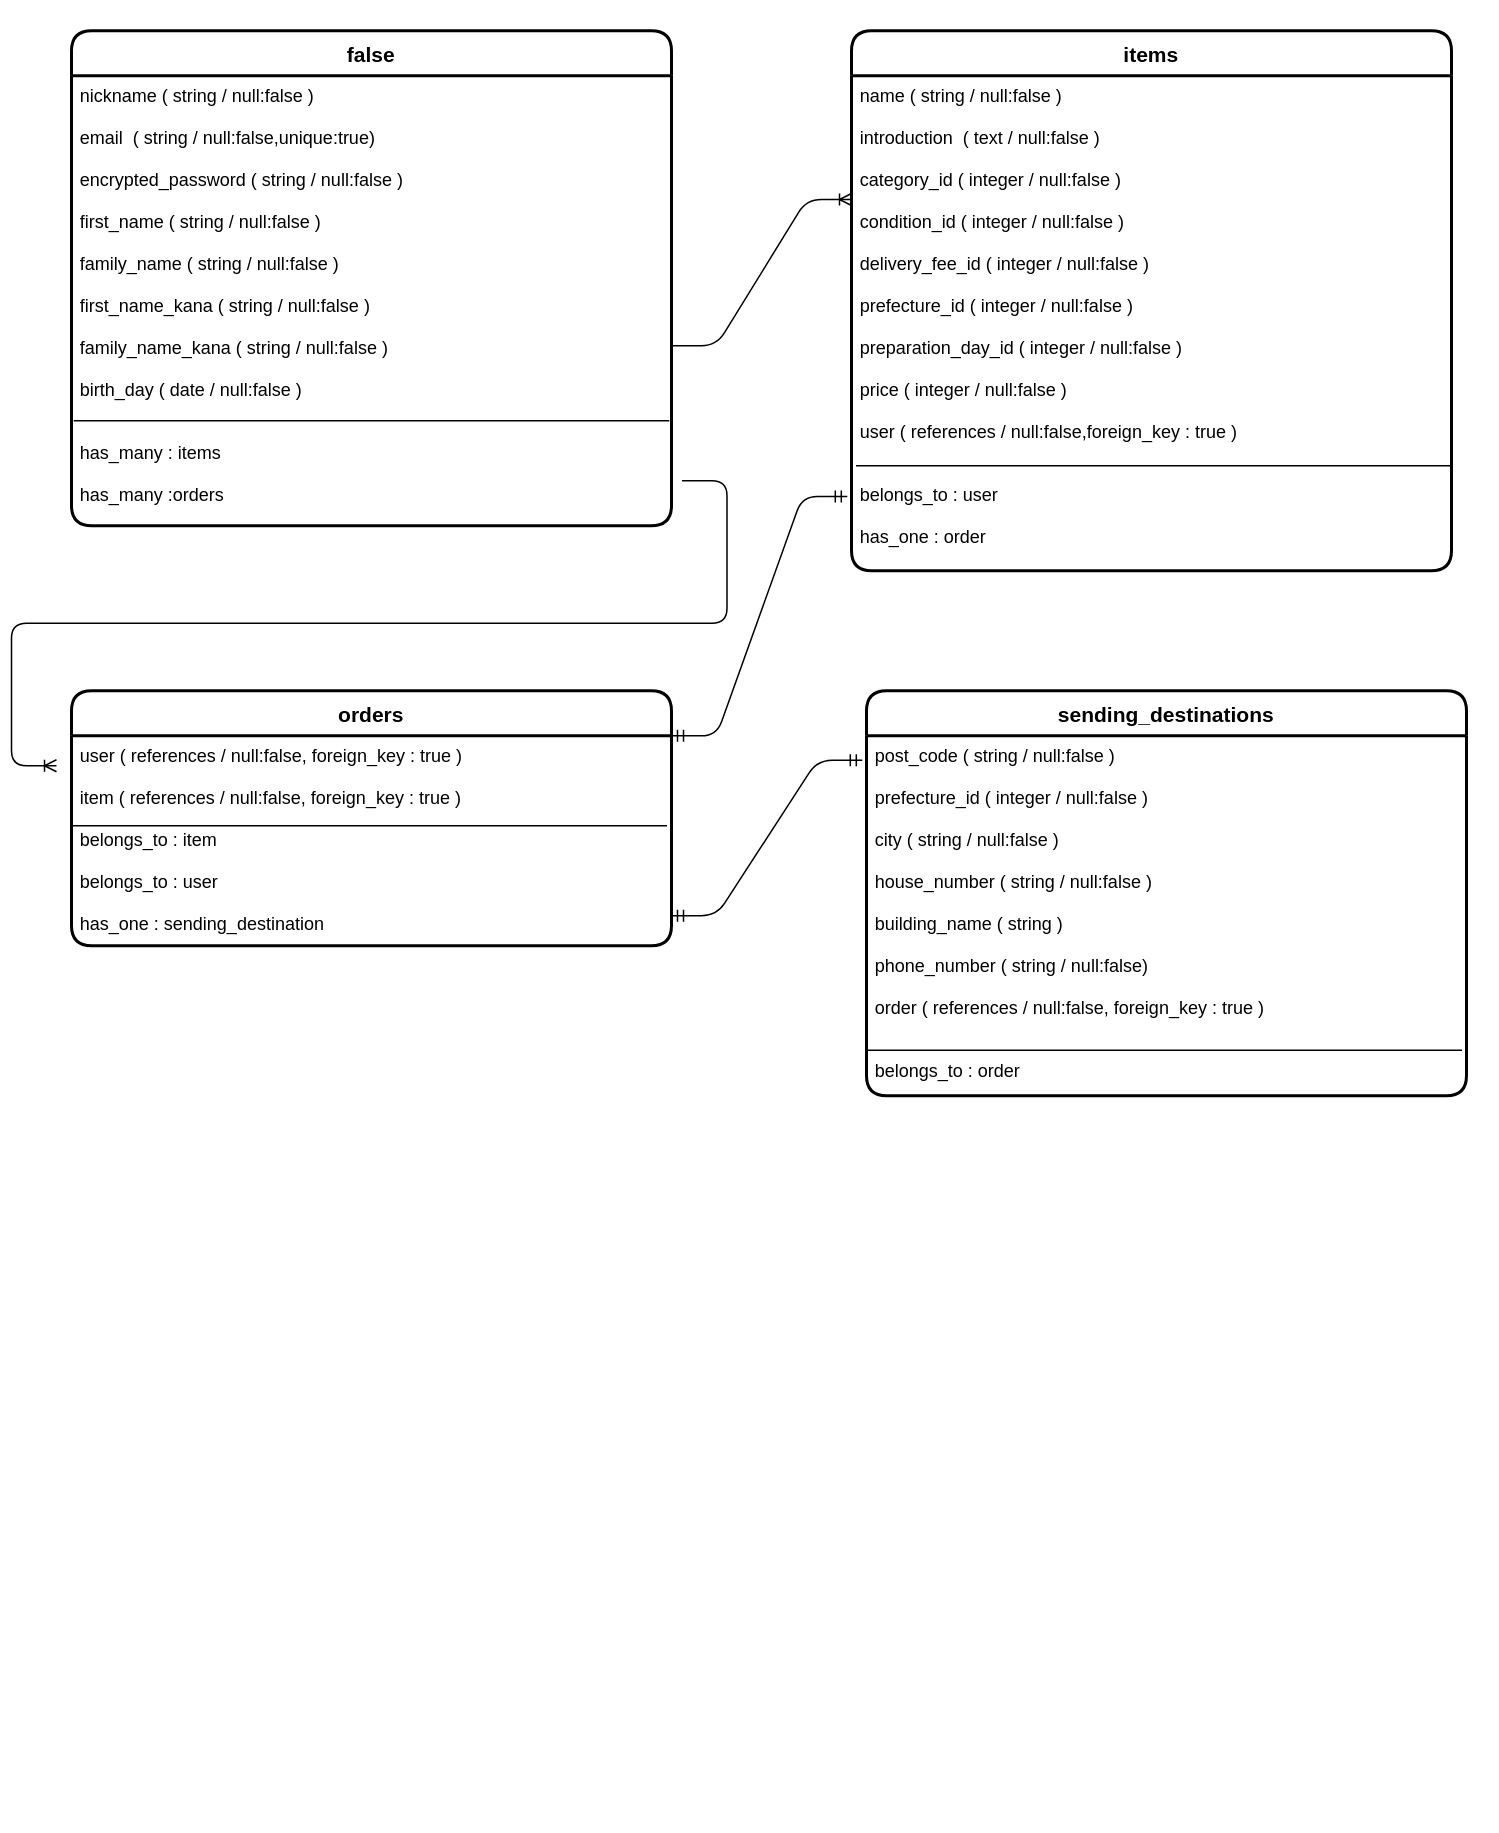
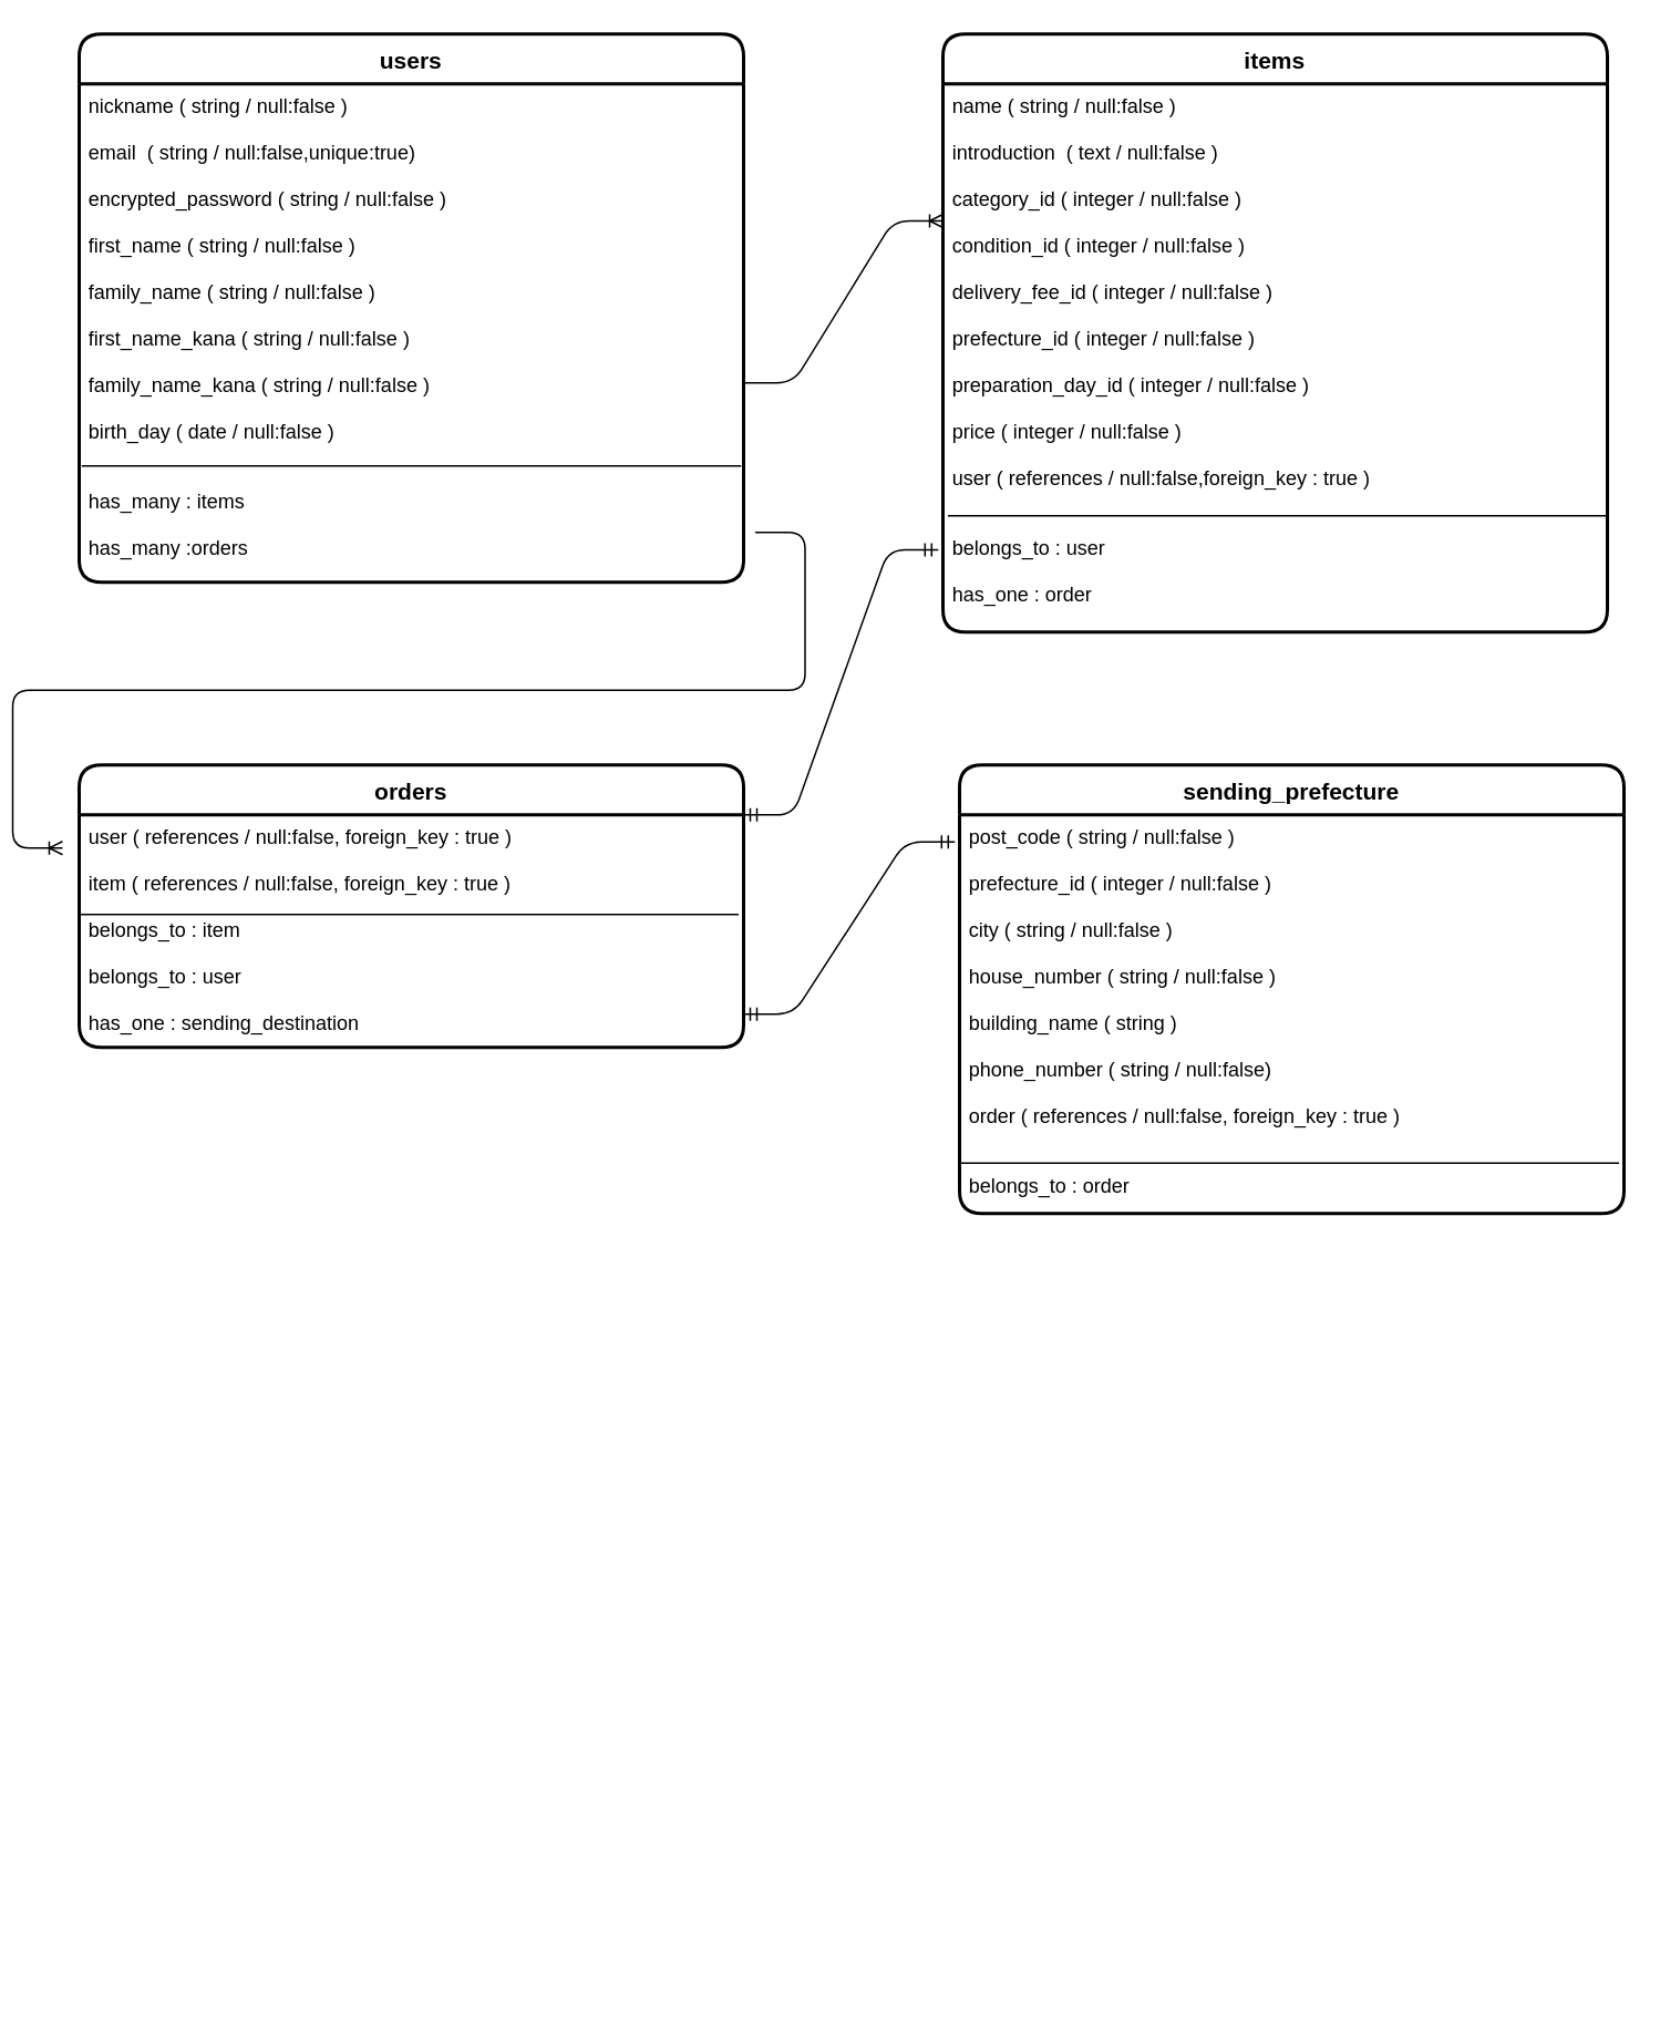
  <mxCell id="0" />
  <mxCell id="1" parent="0" />
  <mxCell id="2" value="" style="endArrow=none;html=1;fontSize=18;" parent="1" edge="1"><mxGeometry width="50" height="50" relative="1" as="geometry"><mxPoint x="835" y="1200" as="sourcePoint" /><mxPoint x="835" y="1200" as="targetPoint" /></mxGeometry></mxCell>
- <mxCell id="3" value="false" style="swimlane;childLayout=stackLayout;horizontal=1;startSize=30;horizontalStack=0;rounded=1;fontSize=14;fontStyle=1;strokeWidth=2;resizeParent=0;resizeLast=1;shadow=0;dashed=0;align=center;" parent="1" vertex="1"><mxGeometry x="30" y="20" width="400" height="330" as="geometry" /></mxCell>
+ <mxCell id="3" value="users" style="swimlane;childLayout=stackLayout;horizontal=1;startSize=30;horizontalStack=0;rounded=1;fontSize=14;fontStyle=1;strokeWidth=2;resizeParent=0;resizeLast=1;shadow=0;dashed=0;align=center;" parent="1" vertex="1"><mxGeometry x="30" y="20" width="400" height="330" as="geometry" /></mxCell>
  <mxCell id="4" value="nickname ( string / null:false )&#10;&#10;email  ( string / null:false,unique:true)&#10;&#10;encrypted_password ( string / null:false )&#10;&#10;first_name ( string / null:false )&#10;&#10;family_name ( string / null:false )&#10;&#10;first_name_kana ( string / null:false )&#10;&#10;family_name_kana ( string / null:false )&#10;&#10;birth_day ( date / null:false )&#10;&#10;&#10;has_many : items &#10;&#10;has_many :orders&#10;&#10;&#10;" style="align=left;strokeColor=none;fillColor=none;spacingLeft=4;fontSize=12;verticalAlign=top;resizable=0;rotatable=0;part=1;" parent="3" vertex="1"><mxGeometry y="30" width="400" height="300" as="geometry" /></mxCell>
  <mxCell id="5" value="" style="endArrow=none;html=1;rounded=0;fontSize=18;" parent="3" edge="1"><mxGeometry relative="1" as="geometry"><mxPoint x="398.5" y="260" as="sourcePoint" /><mxPoint x="398.5" y="260" as="targetPoint" /><Array as="points"><mxPoint x="1.5" y="260" /><mxPoint x="208.5" y="260" /></Array></mxGeometry></mxCell>
  <mxCell id="6" value="items" style="swimlane;childLayout=stackLayout;horizontal=1;startSize=30;horizontalStack=0;rounded=1;fontSize=14;fontStyle=1;strokeWidth=2;resizeParent=0;resizeLast=1;shadow=0;dashed=0;align=center;" parent="1" vertex="1"><mxGeometry x="550" y="20" width="400" height="360" as="geometry" /></mxCell>
  <mxCell id="7" value="name ( string / null:false )&#10;&#10;introduction  ( text / null:false )&#10;&#10;category_id ( integer / null:false )&#10;&#10;condition_id ( integer / null:false )&#10;&#10;delivery_fee_id ( integer / null:false )&#10;&#10;prefecture_id ( integer / null:false )&#10;&#10;preparation_day_id ( integer / null:false )&#10;&#10;price ( integer / null:false )&#10;&#10;user ( references / null:false,foreign_key : true )&#10;&#10; &#10;belongs_to : user&#10;&#10;has_one : order &#10;&#10;&#10;&#10;&#10;&#10;" style="align=left;strokeColor=none;fillColor=none;spacingLeft=4;fontSize=12;verticalAlign=top;resizable=0;rotatable=0;part=1;" parent="6" vertex="1"><mxGeometry y="30" width="400" height="330" as="geometry" /></mxCell>
  <mxCell id="8" value="" style="endArrow=none;html=1;rounded=0;fontSize=18;" parent="6" edge="1"><mxGeometry relative="1" as="geometry"><mxPoint x="400" y="290" as="sourcePoint" /><mxPoint x="400" y="290" as="targetPoint" /><Array as="points"><mxPoint x="3" y="290" /></Array></mxGeometry></mxCell>
- <mxCell id="9" value="sending_destinations" style="swimlane;childLayout=stackLayout;horizontal=1;startSize=30;horizontalStack=0;rounded=1;fontSize=14;fontStyle=1;strokeWidth=2;resizeParent=0;resizeLast=1;shadow=0;dashed=0;align=center;" parent="1" vertex="1"><mxGeometry x="560" y="460" width="400" height="270" as="geometry" /></mxCell>
+ <mxCell id="9" value="sending_prefecture" style="swimlane;childLayout=stackLayout;horizontal=1;startSize=30;horizontalStack=0;rounded=1;fontSize=14;fontStyle=1;strokeWidth=2;resizeParent=0;resizeLast=1;shadow=0;dashed=0;align=center;" parent="1" vertex="1"><mxGeometry x="560" y="460" width="400" height="270" as="geometry" /></mxCell>
  <mxCell id="10" value="" style="endArrow=none;html=1;rounded=0;fontSize=18;" parent="9" edge="1"><mxGeometry relative="1" as="geometry"><mxPoint x="397" y="239.6" as="sourcePoint" /><mxPoint x="397" y="239.6" as="targetPoint" /><Array as="points"><mxPoint y="239.6" /></Array></mxGeometry></mxCell>
  <mxCell id="11" value="post_code ( string / null:false )&#10;&#10;prefecture_id ( integer / null:false )&#10;&#10;city ( string / null:false )&#10;&#10;house_number ( string / null:false )&#10;&#10;building_name ( string )&#10;&#10;phone_number ( string / null:false)&#10;&#10;order ( references / null:false, foreign_key : true )&#10;&#10;&#10;belongs_to : order&#10;&#10;&#10;&#10;" style="align=left;strokeColor=none;fillColor=none;spacingLeft=4;fontSize=12;verticalAlign=top;resizable=0;rotatable=0;part=1;" parent="9" vertex="1"><mxGeometry y="30" width="400" height="240" as="geometry" /></mxCell>
  <mxCell id="12" value="orders" style="swimlane;childLayout=stackLayout;horizontal=1;startSize=30;horizontalStack=0;rounded=1;fontSize=14;fontStyle=1;strokeWidth=2;resizeParent=0;resizeLast=1;shadow=0;dashed=0;align=center;" parent="1" vertex="1"><mxGeometry x="30" y="460" width="400" height="170" as="geometry" /></mxCell>
  <mxCell id="13" value="user ( references / null:false, foreign_key : true )&#10;&#10;item ( references / null:false, foreign_key : true )&#10;&#10;belongs_to : item&#10;&#10;belongs_to : user&#10;&#10;has_one : sending_destination&#10;&#10;&#10;" style="align=left;strokeColor=none;fillColor=none;spacingLeft=4;fontSize=12;verticalAlign=top;resizable=0;rotatable=0;part=1;" parent="12" vertex="1"><mxGeometry y="30" width="400" height="140" as="geometry" /></mxCell>
  <mxCell id="14" value="" style="endArrow=none;html=1;rounded=0;fontSize=18;" parent="12" edge="1"><mxGeometry relative="1" as="geometry"><mxPoint x="397" y="90" as="sourcePoint" /><mxPoint x="397" y="90" as="targetPoint" /><Array as="points"><mxPoint y="90" /></Array></mxGeometry></mxCell>
  <mxCell id="15" value="" style="edgeStyle=entityRelationEdgeStyle;fontSize=12;html=1;endArrow=ERoneToMany;entryX=0;entryY=0.25;entryDx=0;entryDy=0;" edge="1" parent="1" target="7"><mxGeometry width="100" height="100" relative="1" as="geometry"><mxPoint x="430" y="230" as="sourcePoint" /><mxPoint x="530" y="130" as="targetPoint" /></mxGeometry></mxCell>
  <mxCell id="16" value="" style="edgeStyle=entityRelationEdgeStyle;fontSize=12;html=1;endArrow=ERoneToMany;" edge="1" parent="1"><mxGeometry width="100" height="100" relative="1" as="geometry"><mxPoint x="437" y="320" as="sourcePoint" /><mxPoint x="20" y="510" as="targetPoint" /></mxGeometry></mxCell>
  <mxCell id="17" value="" style="edgeStyle=entityRelationEdgeStyle;fontSize=12;html=1;endArrow=ERmandOne;startArrow=ERmandOne;entryX=-0.007;entryY=0.068;entryDx=0;entryDy=0;entryPerimeter=0;" edge="1" parent="1" target="11"><mxGeometry width="100" height="100" relative="1" as="geometry"><mxPoint x="430" y="610" as="sourcePoint" /><mxPoint x="530" y="510" as="targetPoint" /></mxGeometry></mxCell>
  <mxCell id="18" value="" style="edgeStyle=entityRelationEdgeStyle;fontSize=12;html=1;endArrow=ERmandOne;startArrow=ERmandOne;entryX=-0.007;entryY=0.85;entryDx=0;entryDy=0;entryPerimeter=0;" edge="1" parent="1" target="7"><mxGeometry width="100" height="100" relative="1" as="geometry"><mxPoint x="430" y="490" as="sourcePoint" /><mxPoint x="530" y="390" as="targetPoint" /></mxGeometry></mxCell>
